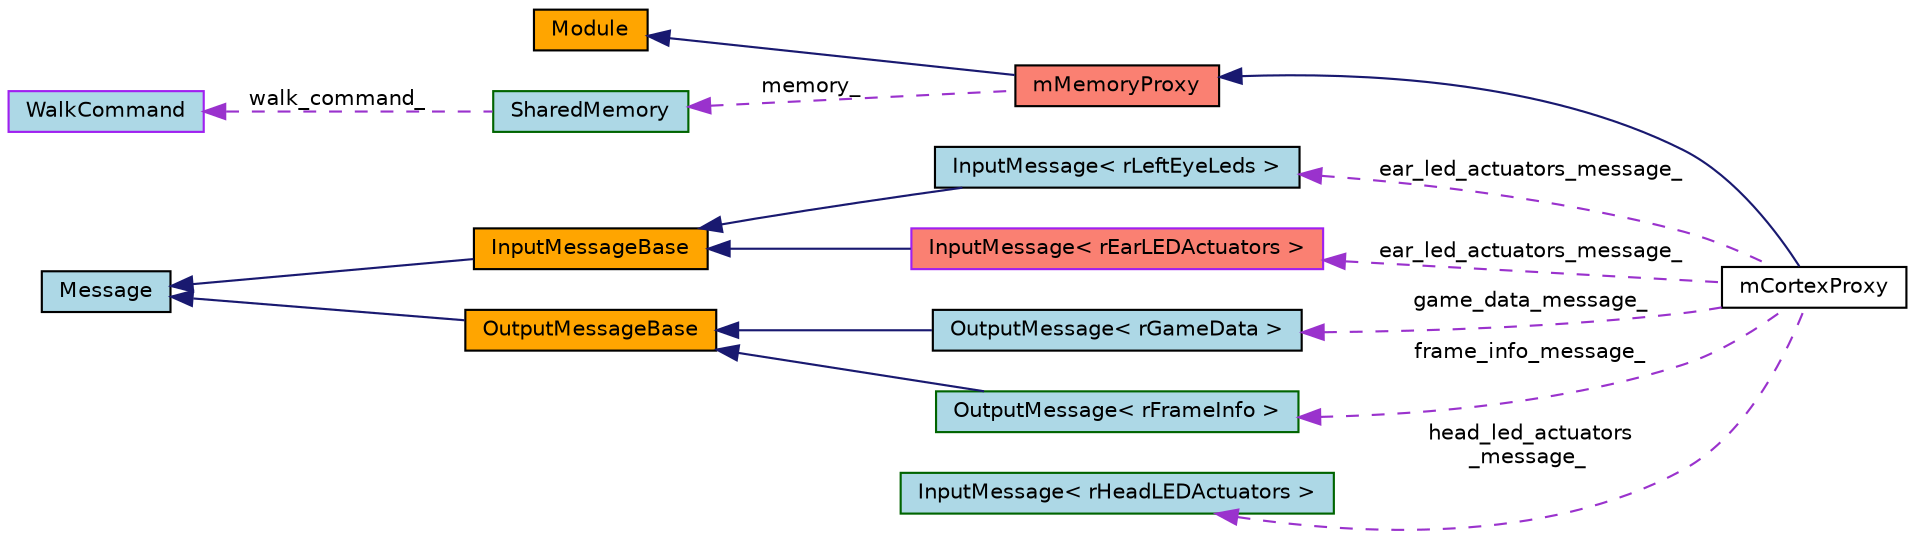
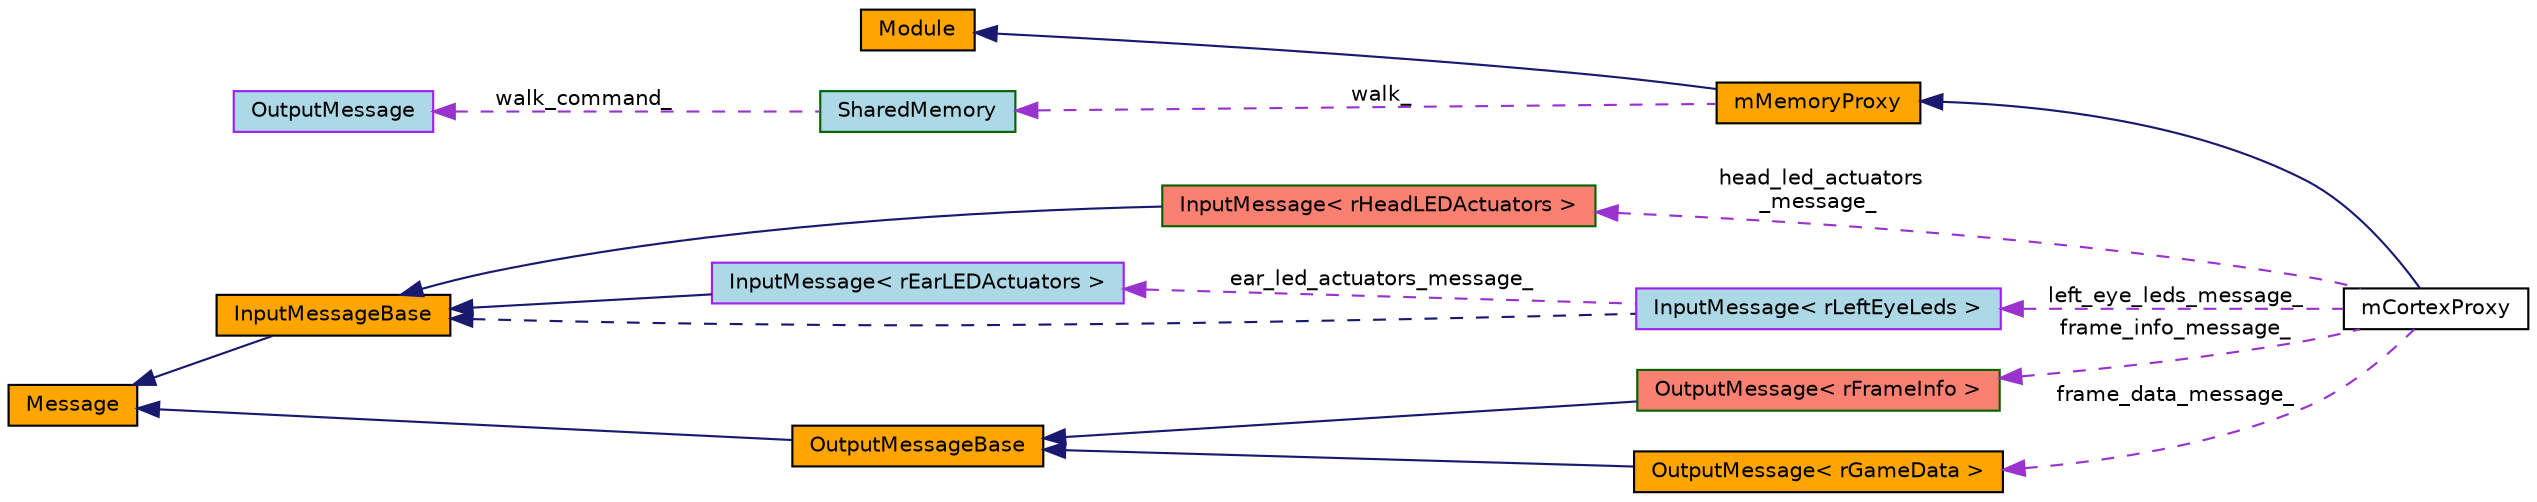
  digraph {
    rankdir=LR
    node [color=black fillcolor=lightblue fontname=Helvetica fontsize=10 shape=record style=filled]
    edge [color=midnightblue dir=back fontname=Helvetica fontsize=10 labelfontname=Helvetica labelfontsize=10 style=solid]
    n1 [fillcolor=white fontcolor=black height=0.2 label=mCortexProxy width=0.4]
-   n2 [fillcolor=salmon height=0.2 label=mMemoryProxy width=0.4]
+   n2 [fillcolor=orange height=0.2 label=mMemoryProxy width=0.4]
    n3 [fillcolor=orange height=0.2 label=Module width=0.4]
    n4 [color=darkgreen height=0.2 label=SharedMemory width=0.4]
-   n5 [color=purple height=0.2 label=WalkCommand width=0.4]
-   n6 [height=0.2 label="InputMessage\< rLeftEyeLeds \>" width=0.4]
+   n5 [color=purple height=0.2 label=OutputMessage width=0.4]
+   n6 [color=purple height=0.2 label="InputMessage\< rLeftEyeLeds \>" width=0.4]
    n7 [fillcolor=orange height=0.2 label=InputMessageBase width=0.4]
-   n8 [color=darkgreen height=0.2 label="InputMessage\< rHeadLEDActuators \>" width=0.4]
-   n9 [color=purple fillcolor=salmon height=0.2 label="InputMessage\< rEarLEDActuators \>" width=0.4]
-   n10 [height=0.2 label=Message width=0.4]
+   n8 [color=darkgreen fillcolor=salmon height=0.2 label="InputMessage\< rHeadLEDActuators \>" width=0.4]
+   n9 [color=purple height=0.2 label="InputMessage\< rEarLEDActuators \>" width=0.4]
+   n10 [fillcolor=orange height=0.2 label=Message width=0.4]
    n11 [fillcolor=orange height=0.2 label=OutputMessageBase width=0.4]
-   n12 [height=0.2 label="OutputMessage\< rGameData \>" width=0.4]
-   n13 [color=darkgreen height=0.2 label="OutputMessage\< rFrameInfo \>" width=0.4]
+   n12 [fillcolor=orange height=0.2 label="OutputMessage\< rGameData \>" width=0.4]
+   n13 [color=darkgreen fillcolor=salmon height=0.2 label="OutputMessage\< rFrameInfo \>" width=0.4]
    n2 -> n1
    n3 -> n2
-   n4 -> n2 [color=darkorchid3 label=" memory_" style=dashed]
+   n4 -> n2 [color=darkorchid3 label=" walk_" style=dashed]
    n5 -> n4 [color=darkorchid3 label=" walk_command_" style=dashed]
-   n6 -> n1 [color=darkorchid3 label=" ear_led_actuators_message_" style=dashed]
-   n7 -> n6
+   n6 -> n1 [color=darkorchid3 label=" left_eye_leds_message_" style=dashed]
+   n7 -> n6 [style=dashed]
+   n7 -> n8
    n7 -> n9
    n8 -> n1 [color=darkorchid3 label=" head_led_actuators\l_message_" style=dashed]
-   n9 -> n1 [color=darkorchid3 label=" ear_led_actuators_message_" style=dashed]
+   n9 -> n6 [color=darkorchid3 label=" ear_led_actuators_message_" style=dashed]
    n10 -> n7
    n10 -> n11
    n11 -> n12
    n11 -> n13
-   n12 -> n1 [color=darkorchid3 label=" game_data_message_" style=dashed]
+   n12 -> n1 [color=darkorchid3 label=" frame_data_message_" style=dashed]
    n13 -> n1 [color=darkorchid3 label=" frame_info_message_" style=dashed]
  }
